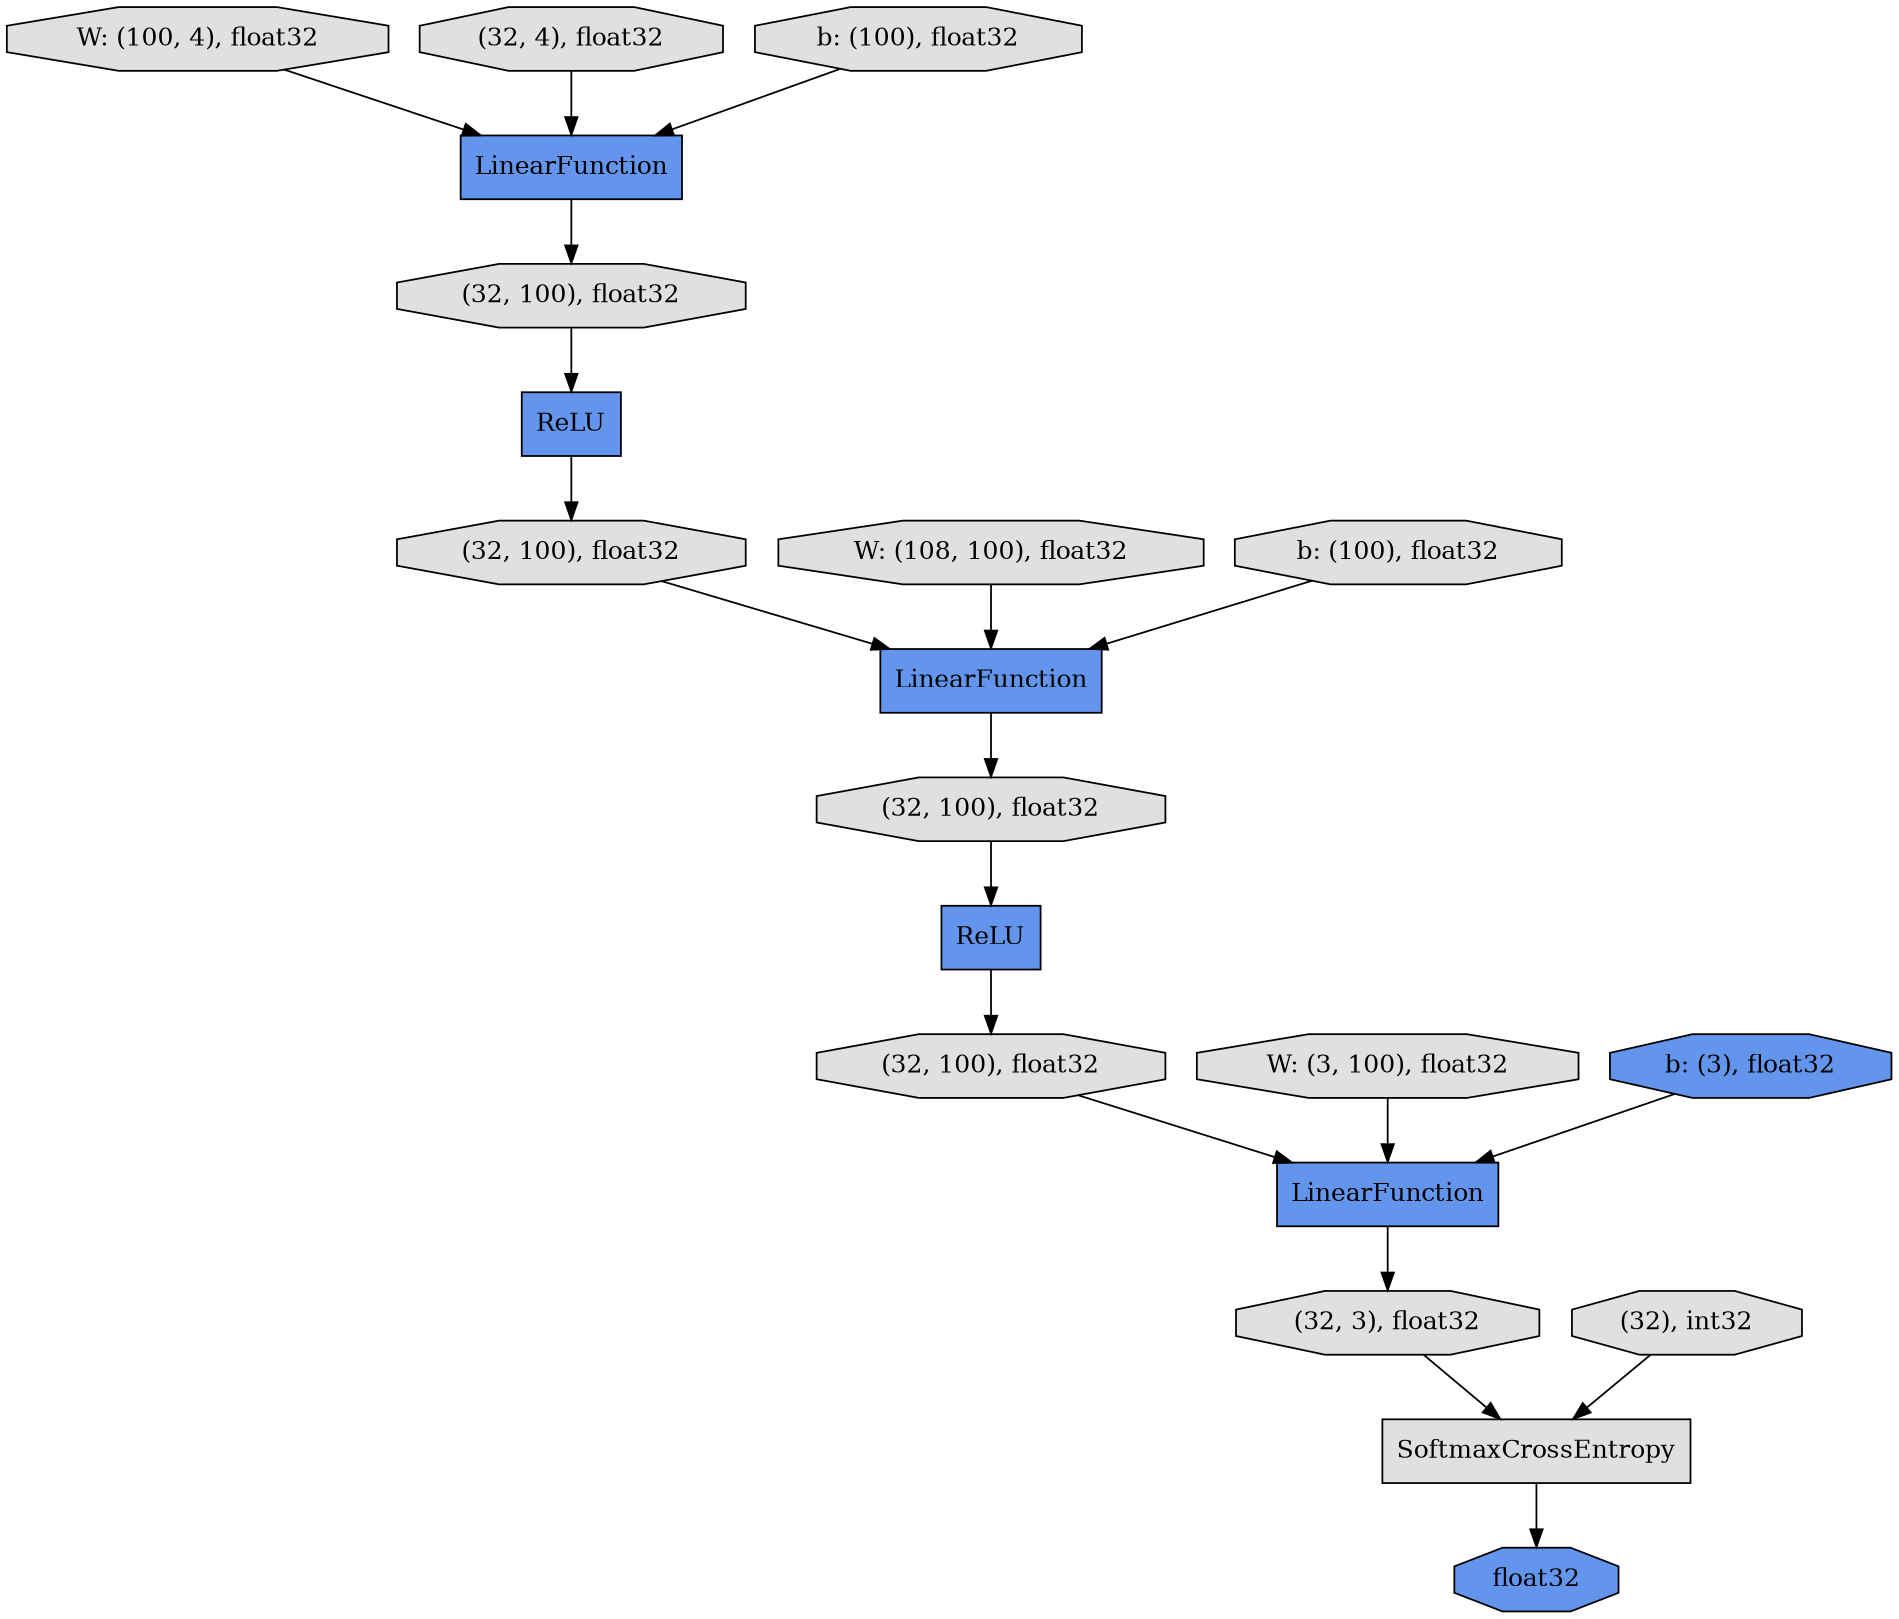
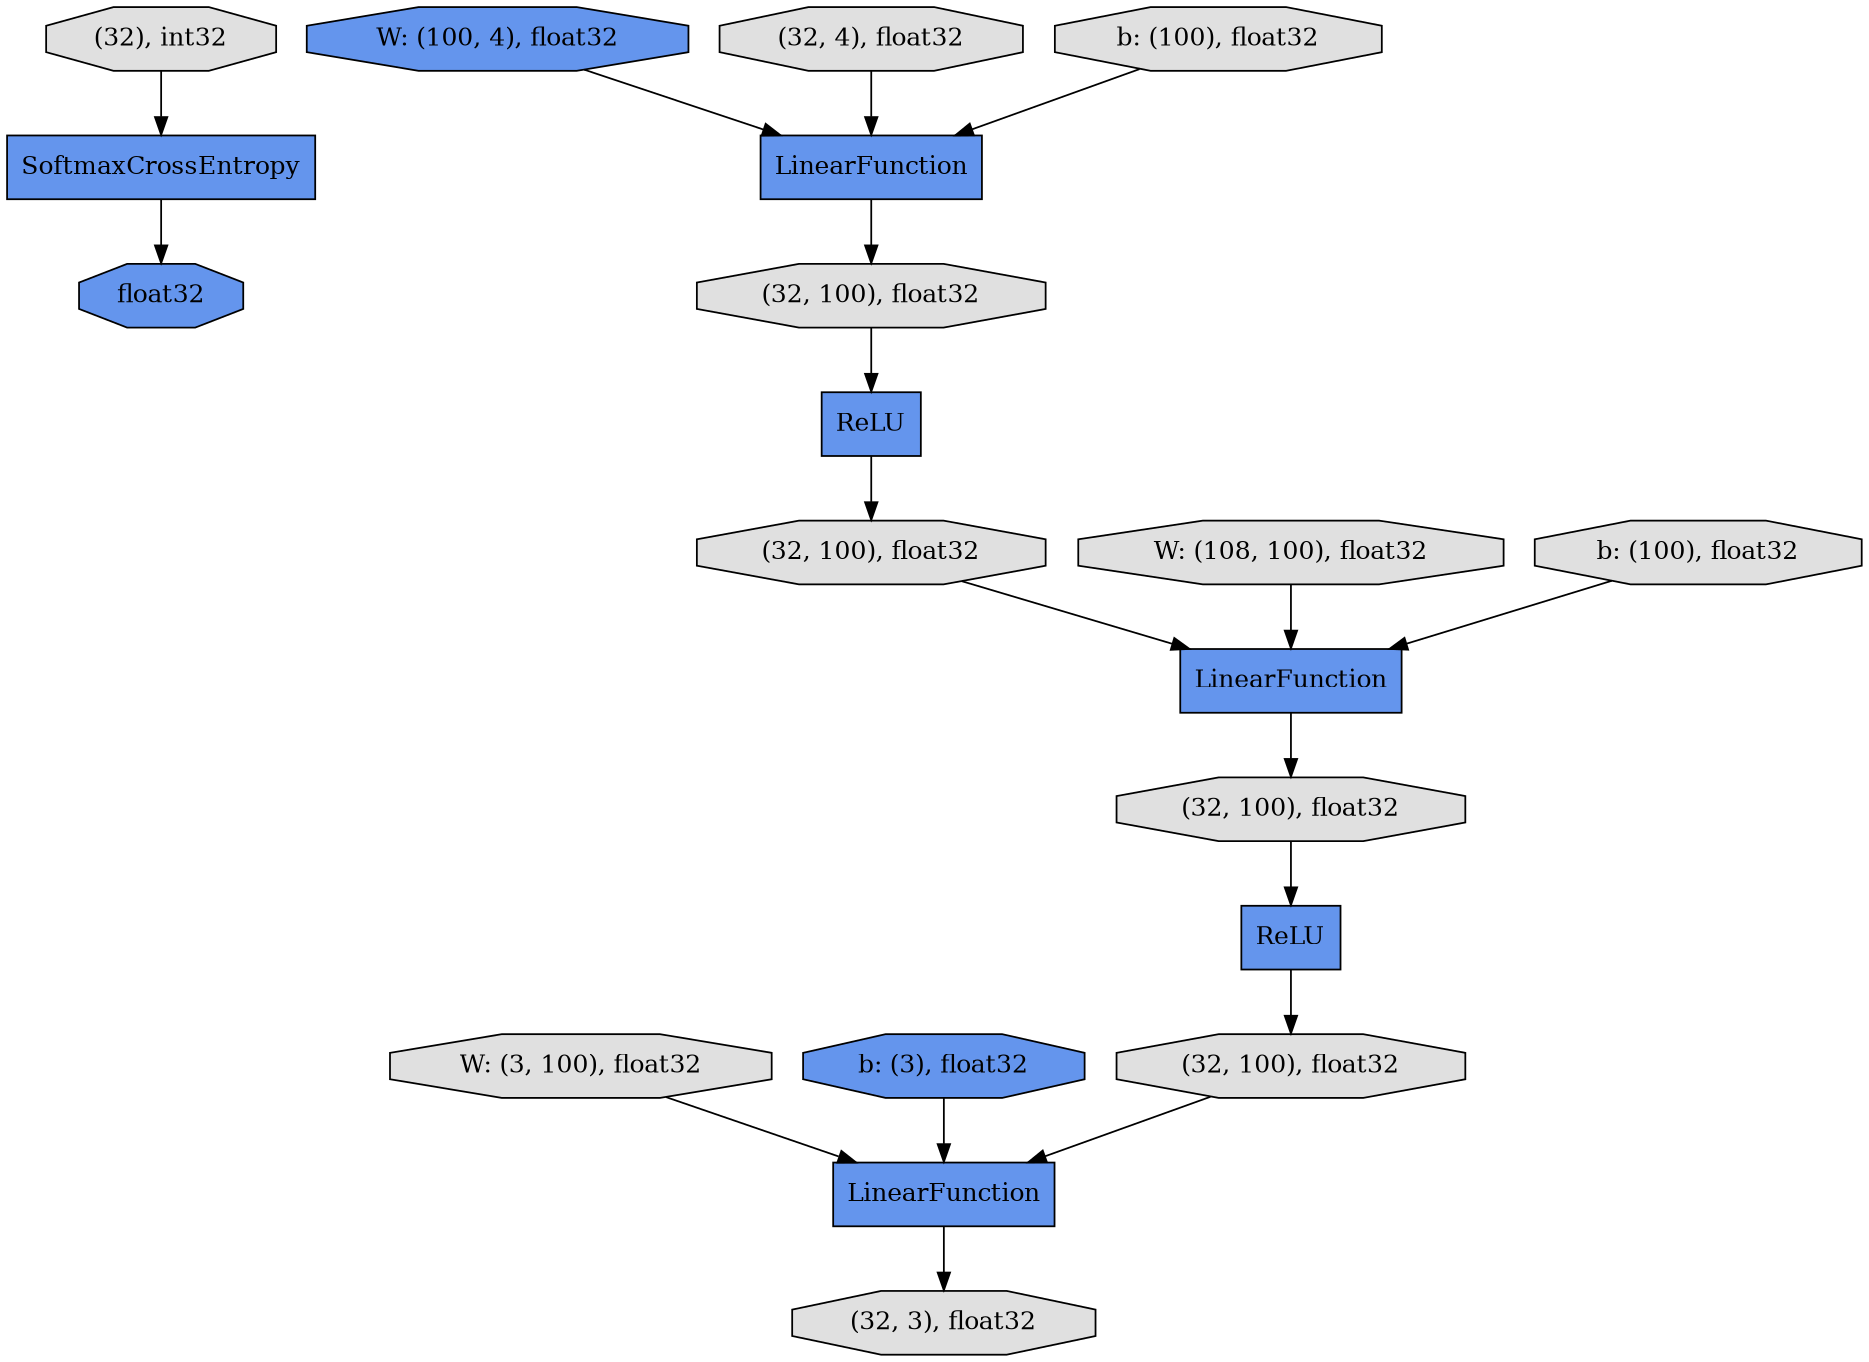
  digraph {
    rankdir=TB
    node [fillcolor="#E0E0E0" shape=octagon style=filled]
-   n1 [label=SoftmaxCrossEntropy shape=record]
+   n1 [fillcolor="#6495ED" label=SoftmaxCrossEntropy shape=record]
    n2 [fillcolor="#6495ED" label=float32]
    n3 [fillcolor="#6495ED" label=ReLU shape=record]
    n4 [label="(32, 100), float32"]
    n5 [fillcolor="#6495ED" label=LinearFunction shape=record]
-   n6 [label="W: (100, 4), float32"]
+   n6 [fillcolor="#6495ED" label="W: (100, 4), float32"]
    n7 [fillcolor="#6495ED" label=LinearFunction shape=record]
    n8 [label="(32, 100), float32"]
    n9 [label="(32, 3), float32"]
    n10 [label="(32, 100), float32"]
    n11 [fillcolor="#6495ED" label=LinearFunction shape=record]
    n12 [label="W: (3, 100), float32"]
    n13 [label="(32, 100), float32"]
    n14 [label="W: (108, 100), float32"]
    n15 [label="b: (100), float32"]
    n16 [fillcolor="#6495ED" label=ReLU shape=record]
    n17 [label="(32, 4), float32"]
    n18 [label="(32), int32"]
    n19 [fillcolor="#6495ED" label="b: (3), float32"]
    n20 [label="b: (100), float32"]
    n1 -> n2
    n3 -> n4
    n4 -> n5
    n5 -> n9
    n6 -> n7
    n7 -> n8
    n8 -> n16
-   n9 -> n1
    n10 -> n3
    n11 -> n10
    n12 -> n5
    n13 -> n11
    n14 -> n11
    n15 -> n11
    n16 -> n13
    n17 -> n7
    n18 -> n1
    n19 -> n5
    n20 -> n7
  }
